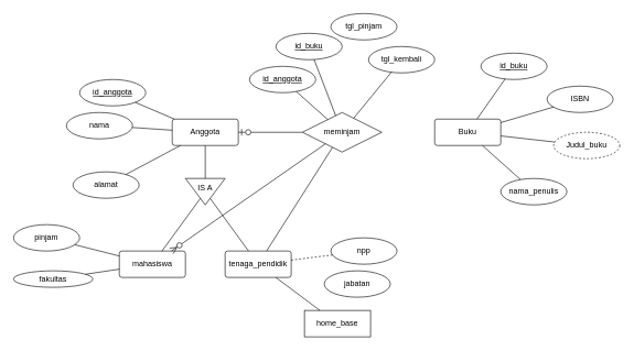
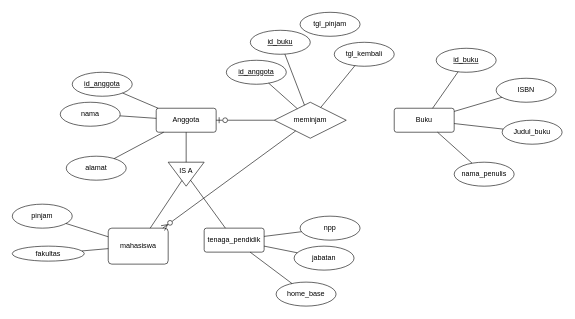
  <mxCell id="0" />
  <mxCell id="1" parent="0" />
  <mxCell id="2" value="Buku" style="rounded=1;arcSize=10;whiteSpace=wrap;html=1;align=center;" parent="1" vertex="1"><mxGeometry x="657" y="180" width="100" height="40" as="geometry" /></mxCell>
  <mxCell id="3" value="id_buku" style="ellipse;whiteSpace=wrap;html=1;align=center;fontStyle=4;" parent="1" vertex="1"><mxGeometry x="727" y="80" width="100" height="40" as="geometry" /></mxCell>
  <mxCell id="4" value="ISBN" style="ellipse;whiteSpace=wrap;html=1;align=center;" parent="1" vertex="1"><mxGeometry x="827" y="130" width="100" height="40" as="geometry" /></mxCell>
- <mxCell id="5" value="Judul_buku" style="ellipse;whiteSpace=wrap;html=1;align=center;dashed=1;" parent="1" vertex="1"><mxGeometry x="837" y="200" width="100" height="40" as="geometry" /></mxCell>
+ <mxCell id="5" value="Judul_buku" style="ellipse;whiteSpace=wrap;html=1;align=center;" parent="1" vertex="1"><mxGeometry x="837" y="200" width="100" height="40" as="geometry" /></mxCell>
  <mxCell id="6" value="nama_penulis" style="ellipse;whiteSpace=wrap;html=1;align=center;" parent="1" vertex="1"><mxGeometry x="757" y="270" width="100" height="40" as="geometry" /></mxCell>
  <mxCell id="7" value="" style="endArrow=none;html=1;rounded=0;" parent="1" source="3" target="2" edge="1"><mxGeometry relative="1" as="geometry"><mxPoint x="617" y="180" as="sourcePoint" /><mxPoint x="777" y="180" as="targetPoint" /></mxGeometry></mxCell>
  <mxCell id="8" value="" style="endArrow=none;html=1;rounded=0;" parent="1" source="4" target="2" edge="1"><mxGeometry relative="1" as="geometry"><mxPoint x="800" y="139" as="sourcePoint" /><mxPoint x="757" y="200" as="targetPoint" /></mxGeometry></mxCell>
  <mxCell id="9" value="" style="endArrow=none;html=1;rounded=0;" parent="1" source="5" target="2" edge="1"><mxGeometry relative="1" as="geometry"><mxPoint x="810" y="200" as="sourcePoint" /><mxPoint x="767" y="261" as="targetPoint" /></mxGeometry></mxCell>
  <mxCell id="10" value="" style="endArrow=none;html=1;rounded=0;" parent="1" source="6" target="2" edge="1"><mxGeometry relative="1" as="geometry"><mxPoint x="730" y="240" as="sourcePoint" /><mxPoint x="687" y="301" as="targetPoint" /></mxGeometry></mxCell>
  <mxCell id="11" value="Anggota" style="rounded=1;arcSize=10;whiteSpace=wrap;html=1;align=center;" parent="1" vertex="1"><mxGeometry x="260" y="180" width="100" height="40" as="geometry" /></mxCell>
  <mxCell id="12" value="" style="group" parent="1" vertex="1" connectable="0"><mxGeometry x="280" y="270" width="60" height="40" as="geometry" /></mxCell>
  <mxCell id="13" value="" style="triangle;whiteSpace=wrap;html=1;rotation=-270;container=0;" parent="12" vertex="1"><mxGeometry x="10" y="-10" width="40" height="60" as="geometry" /></mxCell>
  <mxCell id="14" value="IS A" style="text;html=1;align=center;verticalAlign=middle;whiteSpace=wrap;rounded=0;rotation=0;container=0;" parent="12" vertex="1"><mxGeometry width="60" height="30" as="geometry" /></mxCell>
  <mxCell id="15" value="" style="endArrow=none;html=1;rounded=0;" parent="1" source="13" target="11" edge="1"><mxGeometry relative="1" as="geometry"><mxPoint x="310" y="270" as="sourcePoint" /><mxPoint x="470" y="270" as="targetPoint" /></mxGeometry></mxCell>
  <mxCell id="16" value="id_anggota" style="ellipse;whiteSpace=wrap;html=1;align=center;fontStyle=4;" parent="1" vertex="1"><mxGeometry x="120" y="120" width="100" height="40" as="geometry" /></mxCell>
  <mxCell id="17" value="nama" style="ellipse;whiteSpace=wrap;html=1;align=center;" parent="1" vertex="1"><mxGeometry x="100" y="170" width="100" height="40" as="geometry" /></mxCell>
  <mxCell id="18" value="alamat" style="ellipse;whiteSpace=wrap;html=1;align=center;" parent="1" vertex="1"><mxGeometry x="110" y="260" width="100" height="40" as="geometry" /></mxCell>
  <mxCell id="19" value="tenaga_pendidik" style="rounded=1;arcSize=10;whiteSpace=wrap;html=1;align=center;" parent="1" vertex="1"><mxGeometry x="340" y="380" width="100" height="40" as="geometry" /></mxCell>
- <mxCell id="20" value="mahasiswa" style="rounded=1;arcSize=10;whiteSpace=wrap;html=1;align=center;" parent="1" vertex="1"><mxGeometry x="180" y="380" width="100" height="40" as="geometry" /></mxCell>
+ <mxCell id="20" value="mahasiswa" style="rounded=1;arcSize=10;whiteSpace=wrap;html=1;align=center;" parent="1" vertex="1"><mxGeometry x="180" y="380" width="100" height="60" as="geometry" /></mxCell>
  <mxCell id="21" value="" style="endArrow=none;html=1;rounded=0;" parent="1" source="20" target="13" edge="1"><mxGeometry relative="1" as="geometry"><mxPoint x="220" y="350" as="sourcePoint" /><mxPoint x="380" y="350" as="targetPoint" /></mxGeometry></mxCell>
  <mxCell id="22" value="" style="endArrow=none;html=1;rounded=0;" parent="1" source="19" target="13" edge="1"><mxGeometry relative="1" as="geometry"><mxPoint x="255" y="390" as="sourcePoint" /><mxPoint x="313" y="310" as="targetPoint" /></mxGeometry></mxCell>
  <mxCell id="23" value="pinjam" style="ellipse;whiteSpace=wrap;html=1;align=center;" parent="1" vertex="1"><mxGeometry x="20" y="340" width="100" height="40" as="geometry" /></mxCell>
  <mxCell id="24" value="fakultas" style="ellipse;whiteSpace=wrap;html=1;align=center;" parent="1" vertex="1"><mxGeometry x="20" y="410" width="120" height="25" as="geometry" /></mxCell>
  <mxCell id="25" value="jabatan" style="ellipse;whiteSpace=wrap;html=1;align=center;" parent="1" vertex="1"><mxGeometry x="490" y="410" width="100" height="40" as="geometry" /></mxCell>
- <mxCell id="26" value="home_base" style="whiteSpace=wrap;html=1;align=center;rounded=0;" parent="1" vertex="1"><mxGeometry x="460" y="470" width="100" height="40" as="geometry" /></mxCell>
+ <mxCell id="26" value="home_base" style="ellipse;whiteSpace=wrap;html=1;align=center;" parent="1" vertex="1"><mxGeometry x="460" y="470" width="100" height="40" as="geometry" /></mxCell>
  <mxCell id="27" value="" style="endArrow=none;html=1;rounded=0;" parent="1" source="23" target="20" edge="1"><mxGeometry relative="1" as="geometry"><mxPoint x="140" y="340" as="sourcePoint" /><mxPoint x="300" y="340" as="targetPoint" /></mxGeometry></mxCell>
  <mxCell id="28" value="" style="endArrow=none;html=1;rounded=0;" parent="1" source="24" target="20" edge="1"><mxGeometry relative="1" as="geometry"><mxPoint x="250" y="350" as="sourcePoint" /><mxPoint x="410" y="350" as="targetPoint" /></mxGeometry></mxCell>
- <mxCell id="29" value="" style="endArrow=none;html=1;rounded=0;" parent="1" source="19" target="36" edge="1"><mxGeometry relative="1" as="geometry"><mxPoint x="250" y="350" as="sourcePoint" /><mxPoint x="410" y="350" as="targetPoint" /></mxGeometry></mxCell>
+ <mxCell id="29" value="" style="endArrow=none;html=1;rounded=0;" parent="1" source="19" target="25" edge="1"><mxGeometry relative="1" as="geometry"><mxPoint x="250" y="350" as="sourcePoint" /><mxPoint x="410" y="350" as="targetPoint" /></mxGeometry></mxCell>
  <mxCell id="30" value="" style="endArrow=none;html=1;rounded=0;" parent="1" source="19" target="26" edge="1"><mxGeometry relative="1" as="geometry"><mxPoint x="450" y="401" as="sourcePoint" /><mxPoint x="524" y="388" as="targetPoint" /></mxGeometry></mxCell>
  <mxCell id="31" value="" style="endArrow=none;html=1;rounded=0;" parent="1" source="16" target="11" edge="1"><mxGeometry relative="1" as="geometry"><mxPoint x="230" y="250" as="sourcePoint" /><mxPoint x="390" y="250" as="targetPoint" /></mxGeometry></mxCell>
  <mxCell id="32" value="" style="endArrow=none;html=1;rounded=0;" parent="1" source="17" target="11" edge="1"><mxGeometry relative="1" as="geometry"><mxPoint x="214" y="165" as="sourcePoint" /><mxPoint x="273" y="190" as="targetPoint" /></mxGeometry></mxCell>
  <mxCell id="33" value="" style="endArrow=none;html=1;rounded=0;" parent="1" source="18" target="11" edge="1"><mxGeometry relative="1" as="geometry"><mxPoint x="210" y="203" as="sourcePoint" /><mxPoint x="270" y="207" as="targetPoint" /></mxGeometry></mxCell>
  <mxCell id="34" value="npp" style="ellipse;whiteSpace=wrap;html=1;align=center;" parent="1" vertex="1"><mxGeometry x="500" y="360" width="100" height="40" as="geometry" /></mxCell>
- <mxCell id="35" value="" style="endArrow=none;html=1;rounded=0;dashed=1;" parent="1" source="19" target="34" edge="1"><mxGeometry relative="1" as="geometry"><mxPoint x="270" y="400" as="sourcePoint" /><mxPoint x="430" y="400" as="targetPoint" /></mxGeometry></mxCell>
+ <mxCell id="35" value="" style="endArrow=none;html=1;rounded=0;" parent="1" source="19" target="34" edge="1"><mxGeometry relative="1" as="geometry"><mxPoint x="270" y="400" as="sourcePoint" /><mxPoint x="430" y="400" as="targetPoint" /></mxGeometry></mxCell>
  <mxCell id="36" value="meminjam" style="shape=rhombus;perimeter=rhombusPerimeter;whiteSpace=wrap;html=1;align=center;" parent="1" vertex="1"><mxGeometry x="457" y="170" width="120" height="60" as="geometry" /></mxCell>
  <mxCell id="37" value="" style="endArrow=none;html=1;rounded=0;startArrow=ERzeroToOne;startFill=0;endSize=6;startSize=8;" edge="1" parent="1" source="11" target="36"><mxGeometry relative="1" as="geometry"><mxPoint x="347" y="210" as="sourcePoint" /><mxPoint x="507" y="210" as="targetPoint" /></mxGeometry></mxCell>
  <mxCell id="38" value="" style="endArrow=ERzeroToMany;html=1;rounded=0;endFill=0;endSize=8;" edge="1" parent="1" source="36" target="20"><mxGeometry relative="1" as="geometry"><mxPoint x="337" y="220" as="sourcePoint" /><mxPoint x="497" y="220" as="targetPoint" /></mxGeometry></mxCell>
  <mxCell id="39" value="tgl_pinjam" style="ellipse;whiteSpace=wrap;html=1;align=center;" vertex="1" parent="1"><mxGeometry x="500" y="20" width="100" height="40" as="geometry" /></mxCell>
  <mxCell id="40" value="tgl_kembali" style="ellipse;whiteSpace=wrap;html=1;align=center;" vertex="1" parent="1"><mxGeometry x="557" y="70" width="100" height="40" as="geometry" /></mxCell>
  <mxCell id="41" value="id_anggota" style="ellipse;whiteSpace=wrap;html=1;align=center;fontStyle=4;" vertex="1" parent="1"><mxGeometry x="377" y="100" width="100" height="40" as="geometry" /></mxCell>
  <mxCell id="42" value="id_buku" style="ellipse;whiteSpace=wrap;html=1;align=center;fontStyle=4;" vertex="1" parent="1"><mxGeometry x="417" y="50" width="100" height="40" as="geometry" /></mxCell>
  <mxCell id="43" value="" style="endArrow=none;html=1;rounded=0;" edge="1" parent="1" source="41" target="36"><mxGeometry relative="1" as="geometry"><mxPoint x="460" y="149.66" as="sourcePoint" /><mxPoint x="620" y="149.66" as="targetPoint" /></mxGeometry></mxCell>
  <mxCell id="44" value="" style="endArrow=none;html=1;rounded=0;" edge="1" parent="1" source="42" target="36"><mxGeometry relative="1" as="geometry"><mxPoint x="500" y="130" as="sourcePoint" /><mxPoint x="547" y="173" as="targetPoint" /></mxGeometry></mxCell>
  <mxCell id="45" value="" style="endArrow=none;html=1;rounded=0;" edge="1" parent="1" source="40" target="36"><mxGeometry relative="1" as="geometry"><mxPoint x="556" y="70" as="sourcePoint" /><mxPoint x="533" y="183" as="targetPoint" /></mxGeometry></mxCell>
